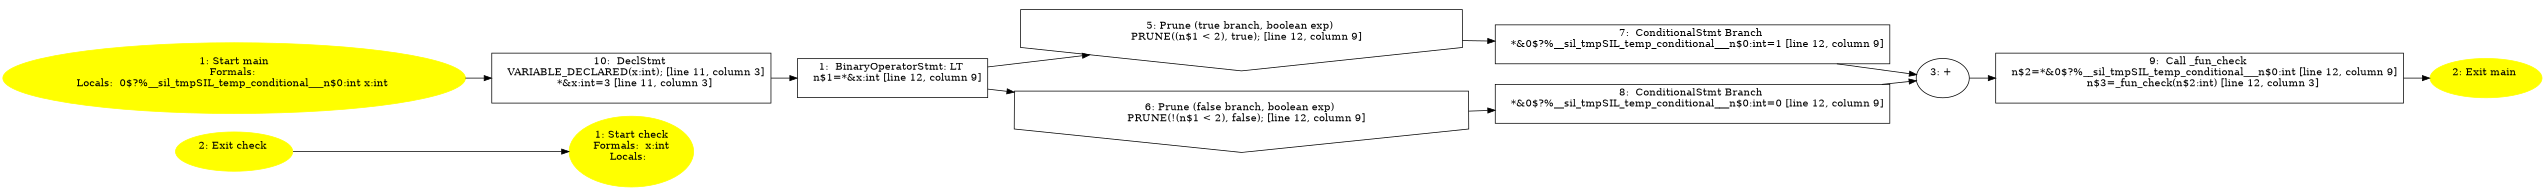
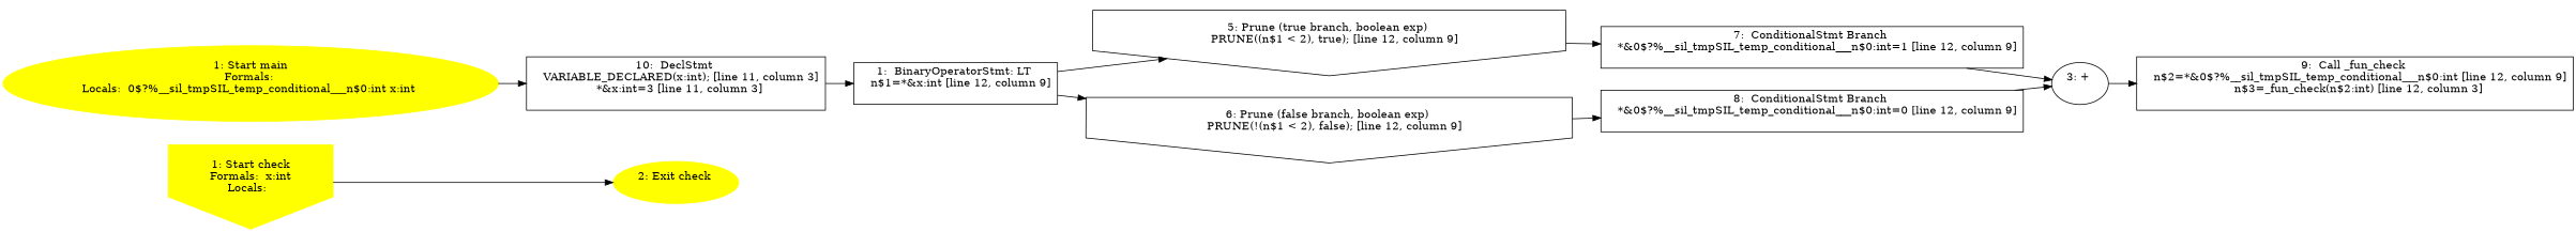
  digraph {
    fontname="DejaVu Serif"
    rankdir=LR
    node [fontname="DejaVu Serif"]
    edge [fontname="DejaVu Serif"]
-   n1 [color=yellow label="1: Start check\nFormals:  x:int\nLocals:  \n  " style=filled]
+   n1 [color=yellow label="1: Start check\nFormals:  x:int\nLocals:  \n  " style=filled shape=invhouse]
    n2 [color=yellow label="2: Exit check \n  " style=filled]
    n3 [color=yellow label="1: Start main\nFormals: \nLocals:  0$?%__sil_tmpSIL_temp_conditional___n$0:int x:int \n  " style=filled]
    n4 [label="10:  DeclStmt \n   VARIABLE_DECLARED(x:int); [line 11, column 3]\n  *&x:int=3 [line 11, column 3]\n " shape=box]
    n5 [label="1:  BinaryOperatorStmt: LT \n   n$1=*&x:int [line 12, column 9]\n " shape=box]
    n6 [label="5: Prune (true branch, boolean exp) \n   PRUNE((n$1 < 2), true); [line 12, column 9]\n " shape=invhouse]
    n7 [label="6: Prune (false branch, boolean exp) \n   PRUNE(!(n$1 < 2), false); [line 12, column 9]\n " shape=invhouse]
-   n8 [color=yellow label="2: Exit main \n  " style=filled]
    n9 [label="3: + \n  "]
    n10 [label="9:  Call _fun_check \n   n$2=*&0$?%__sil_tmpSIL_temp_conditional___n$0:int [line 12, column 9]\n  n$3=_fun_check(n$2:int) [line 12, column 3]\n " shape=box]
    n11 [label="7:  ConditionalStmt Branch \n   *&0$?%__sil_tmpSIL_temp_conditional___n$0:int=1 [line 12, column 9]\n " shape=box]
    n12 [label="8:  ConditionalStmt Branch \n   *&0$?%__sil_tmpSIL_temp_conditional___n$0:int=0 [line 12, column 9]\n " shape=box]
-   n2 -> n1
+   n1 -> n2
    n3 -> n4
    n4 -> n5
    n5 -> n6
    n5 -> n7
    n6 -> n11
    n7 -> n12
    n9 -> n10
-   n10 -> n8
    n11 -> n9
    n12 -> n9
  }
